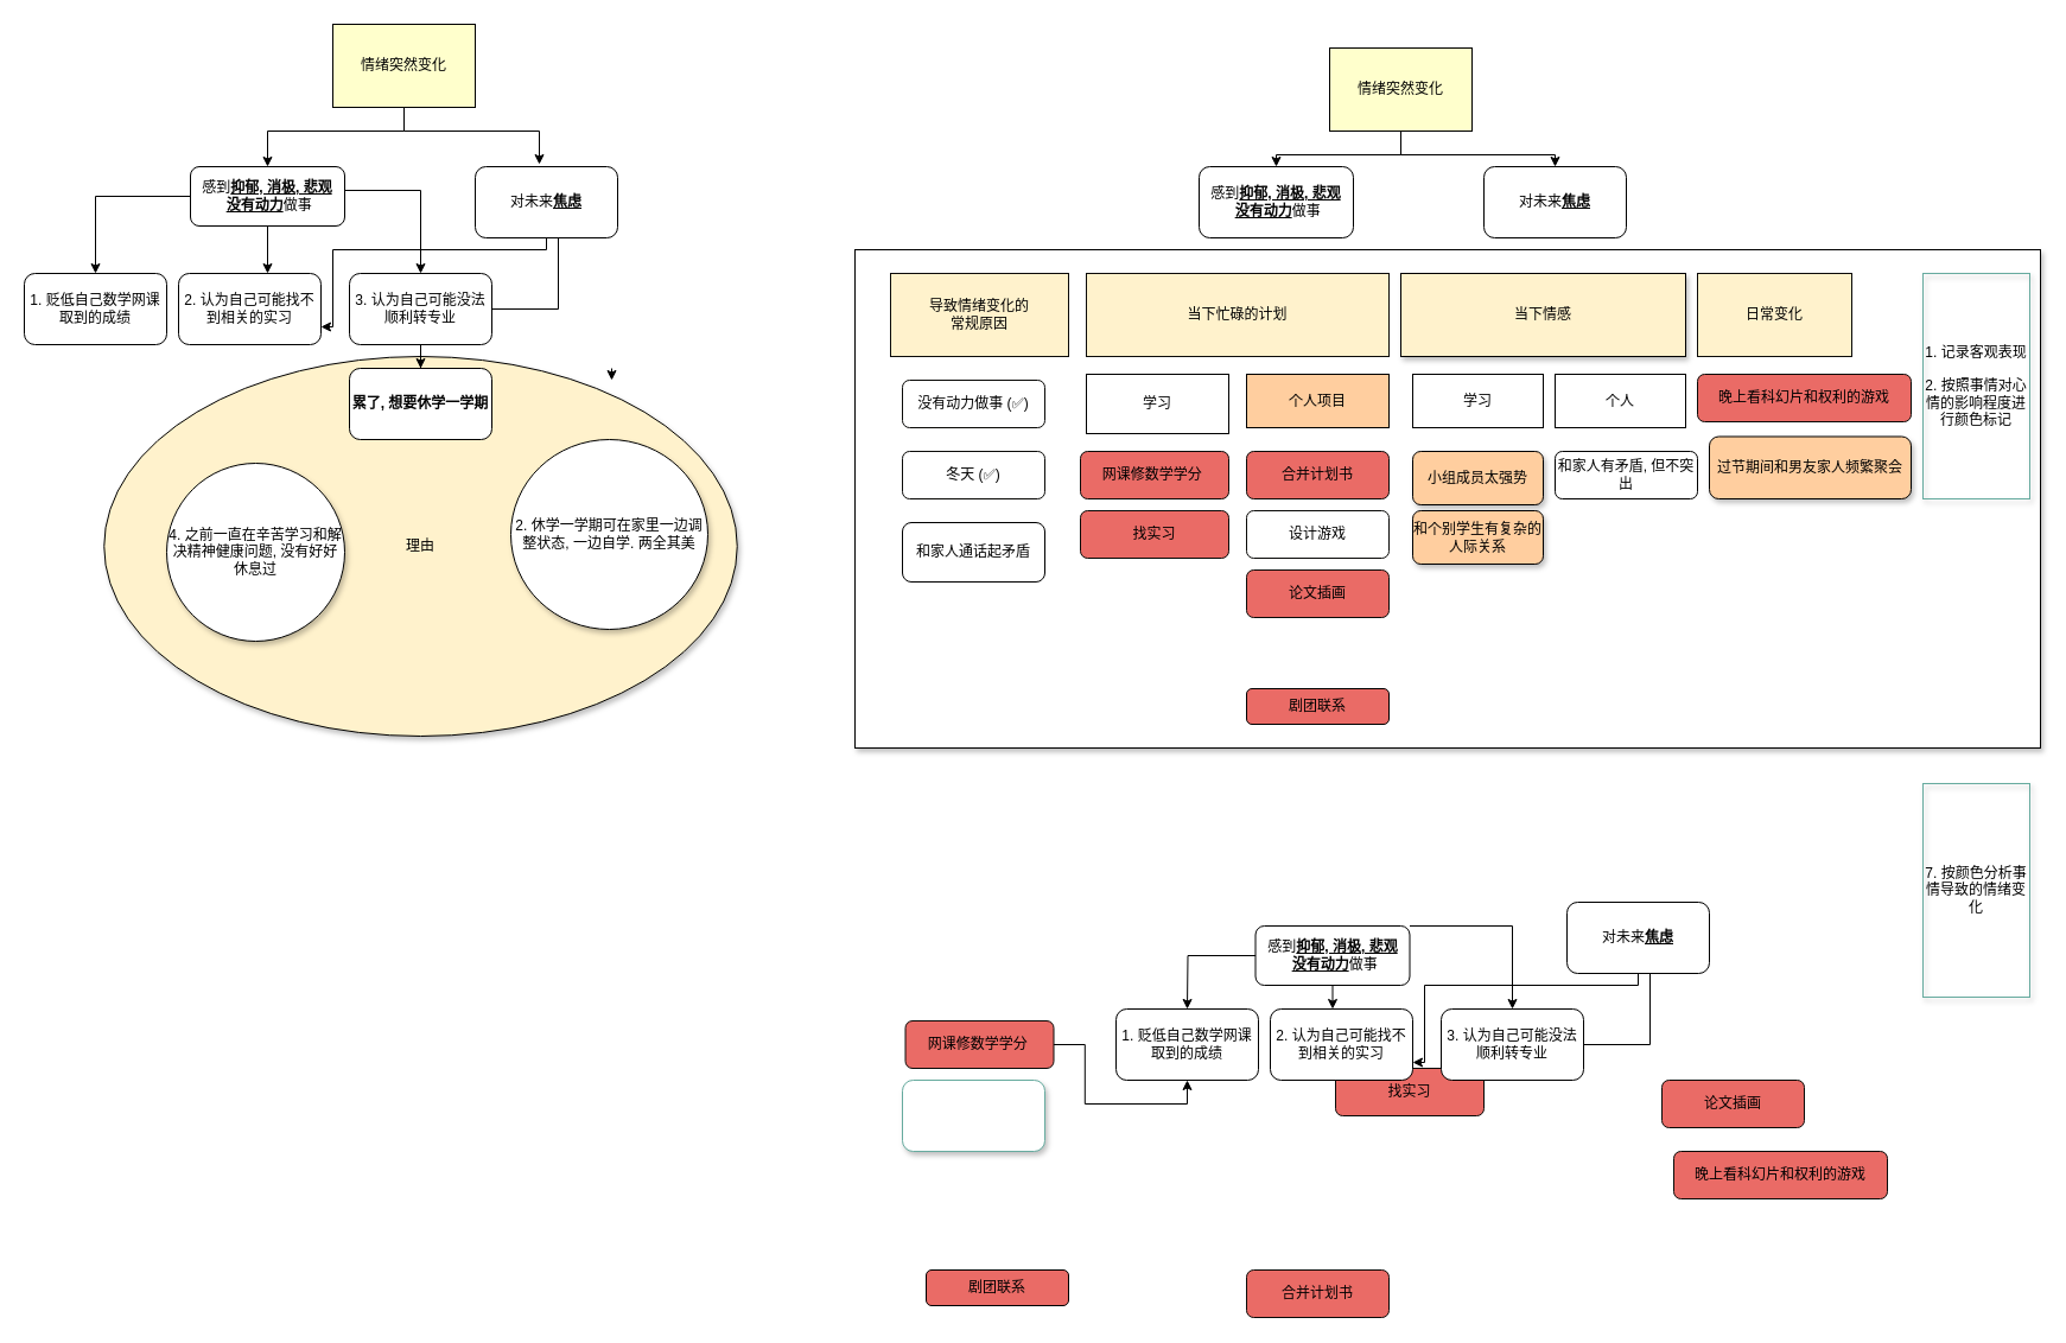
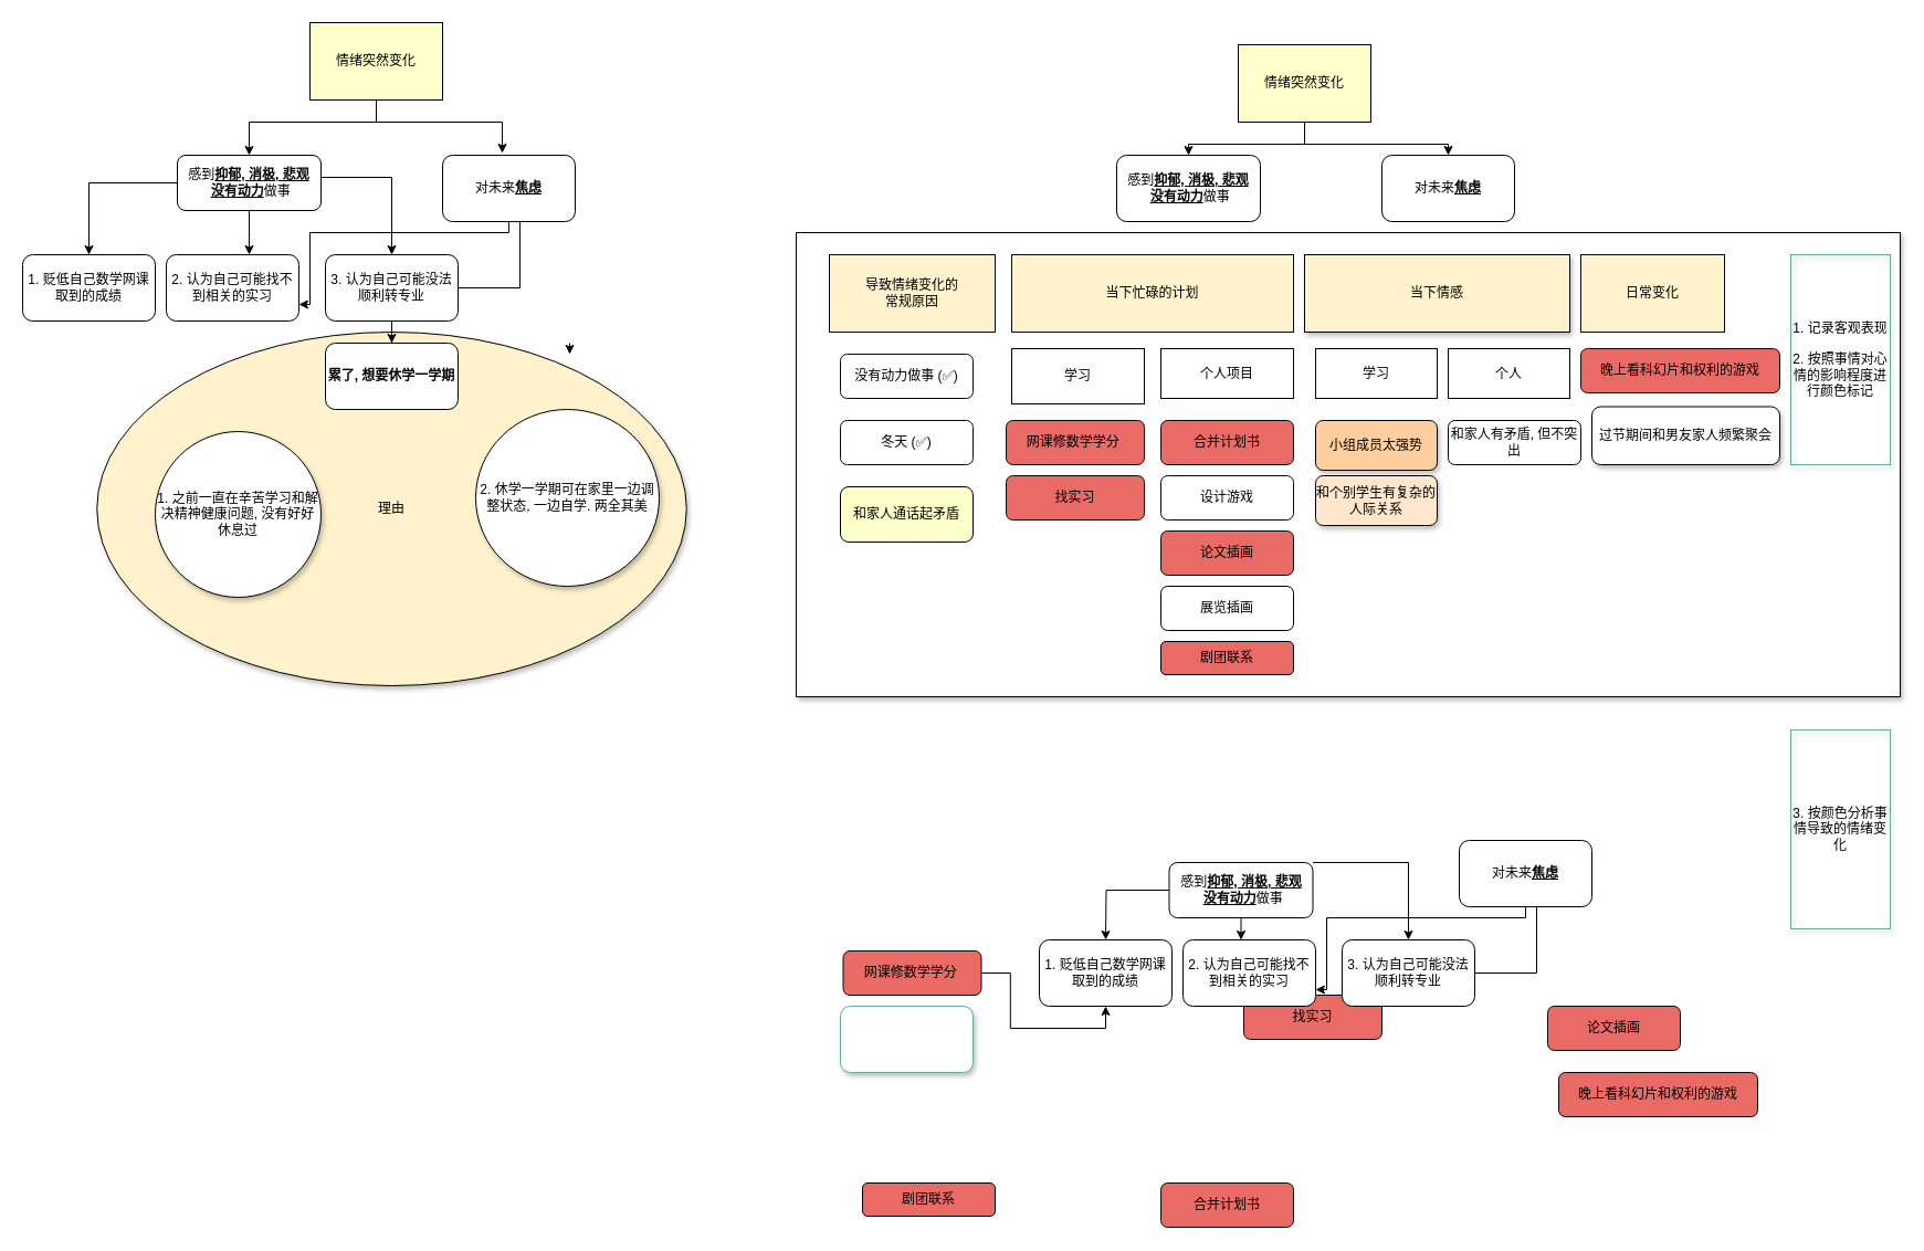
  <mxCell id="0" />
  <mxCell id="1" parent="0" />
  <mxCell id="2" value="" style="rounded=0;whiteSpace=wrap;html=1;shadow=1;strokeColor=#000000;fillColor=#FFFFFF;" vertex="1" parent="1"><mxGeometry x="720" y="210" width="999" height="420" as="geometry" /></mxCell>
  <mxCell id="3" value="理由" style="ellipse;whiteSpace=wrap;html=1;shadow=1;strokeColor=#000000;fillColor=#FFF2CC;" vertex="1" parent="1"><mxGeometry x="87.25" y="300" width="533.5" height="320" as="geometry" /></mxCell>
  <mxCell id="4" style="edgeStyle=orthogonalEdgeStyle;rounded=0;orthogonalLoop=1;jettySize=auto;html=1;entryX=0.5;entryY=0;entryDx=0;entryDy=0;" edge="1" parent="1" source="6" target="10"><mxGeometry relative="1" as="geometry"><Array as="points"><mxPoint x="340" y="110" /><mxPoint x="225" y="110" /></Array></mxGeometry></mxCell>
  <mxCell id="5" style="edgeStyle=orthogonalEdgeStyle;rounded=0;orthogonalLoop=1;jettySize=auto;html=1;entryX=0.45;entryY=-0.033;entryDx=0;entryDy=0;entryPerimeter=0;" edge="1" parent="1" source="6" target="13"><mxGeometry relative="1" as="geometry"><Array as="points"><mxPoint x="340" y="110" /><mxPoint x="454" y="110" /></Array></mxGeometry></mxCell>
  <mxCell id="6" value="情绪突然变化" style="rounded=0;whiteSpace=wrap;html=1;fillColor=#FFFFCC;" vertex="1" parent="1"><mxGeometry x="280" y="20" width="120" height="70" as="geometry" /></mxCell>
  <mxCell id="7" style="edgeStyle=orthogonalEdgeStyle;rounded=0;orthogonalLoop=1;jettySize=auto;html=1;entryX=0.5;entryY=0;entryDx=0;entryDy=0;" edge="1" parent="1" source="10" target="43"><mxGeometry relative="1" as="geometry" /></mxCell>
  <mxCell id="8" value="" style="edgeStyle=orthogonalEdgeStyle;rounded=0;orthogonalLoop=1;jettySize=auto;html=1;" edge="1" parent="1" source="10" target="44"><mxGeometry relative="1" as="geometry"><Array as="points"><mxPoint x="225" y="230" /><mxPoint x="225" y="230" /></Array></mxGeometry></mxCell>
  <mxCell id="9" style="edgeStyle=orthogonalEdgeStyle;rounded=0;orthogonalLoop=1;jettySize=auto;html=1;" edge="1" parent="1" source="10" target="46"><mxGeometry relative="1" as="geometry"><Array as="points"><mxPoint x="354" y="160" /></Array></mxGeometry></mxCell>
  <mxCell id="10" value="感到&lt;b&gt;&lt;u&gt;抑郁, 消极, 悲观&lt;/u&gt;&lt;/b&gt;&lt;br&gt;&amp;nbsp;&lt;b&gt;&lt;u&gt;没有动力&lt;/u&gt;&lt;/b&gt;做事" style="rounded=1;whiteSpace=wrap;html=1;" vertex="1" parent="1"><mxGeometry x="160" y="140" width="130" height="50" as="geometry" /></mxCell>
  <mxCell id="11" style="edgeStyle=orthogonalEdgeStyle;rounded=0;orthogonalLoop=1;jettySize=auto;html=1;entryX=0.5;entryY=0;entryDx=0;entryDy=0;" edge="1" parent="1" source="13" target="46"><mxGeometry relative="1" as="geometry"><Array as="points"><mxPoint x="470" y="260" /><mxPoint x="354" y="260" /></Array></mxGeometry></mxCell>
  <mxCell id="12" style="edgeStyle=orthogonalEdgeStyle;rounded=0;orthogonalLoop=1;jettySize=auto;html=1;entryX=1;entryY=0.75;entryDx=0;entryDy=0;" edge="1" parent="1" source="13" target="44"><mxGeometry relative="1" as="geometry"><Array as="points"><mxPoint x="460" y="210" /><mxPoint x="280" y="210" /><mxPoint x="280" y="275" /></Array></mxGeometry></mxCell>
  <mxCell id="13" value="对未来&lt;b&gt;&lt;u&gt;焦虑&lt;/u&gt;&lt;/b&gt;" style="rounded=1;whiteSpace=wrap;html=1;" vertex="1" parent="1"><mxGeometry x="400" y="140" width="120" height="60" as="geometry" /></mxCell>
  <mxCell id="14" value="&lt;b&gt;累了, 想要休学一学期&lt;/b&gt;" style="rounded=1;whiteSpace=wrap;html=1;" vertex="1" parent="1"><mxGeometry x="294" y="310" width="120" height="60" as="geometry" /></mxCell>
  <mxCell id="15" style="edgeStyle=orthogonalEdgeStyle;rounded=0;orthogonalLoop=1;jettySize=auto;html=1;" edge="1" parent="1" source="17" target="18"><mxGeometry relative="1" as="geometry"><Array as="points"><mxPoint x="1180" y="130" /><mxPoint x="1075" y="130" /></Array></mxGeometry></mxCell>
  <mxCell id="16" style="edgeStyle=orthogonalEdgeStyle;rounded=0;orthogonalLoop=1;jettySize=auto;html=1;" edge="1" parent="1" source="17"><mxGeometry relative="1" as="geometry"><mxPoint x="1310" y="140" as="targetPoint" /><Array as="points"><mxPoint x="1180" y="130" /><mxPoint x="1310" y="130" /></Array></mxGeometry></mxCell>
  <mxCell id="17" value="情绪突然变化" style="rounded=0;whiteSpace=wrap;html=1;fillColor=#FFFFCC;" vertex="1" parent="1"><mxGeometry x="1120" y="40" width="120" height="70" as="geometry" /></mxCell>
  <mxCell id="18" value="感到&lt;b&gt;&lt;u&gt;抑郁, 消极, 悲观&lt;/u&gt;&lt;/b&gt;&lt;br&gt;&amp;nbsp;&lt;b&gt;&lt;u&gt;没有动力&lt;/u&gt;&lt;/b&gt;做事" style="rounded=1;whiteSpace=wrap;html=1;" vertex="1" parent="1"><mxGeometry x="1010" y="140" width="130" height="60" as="geometry" /></mxCell>
  <mxCell id="19" value="对未来&lt;b&gt;&lt;u&gt;焦虑&lt;/u&gt;&lt;/b&gt;" style="rounded=1;whiteSpace=wrap;html=1;" vertex="1" parent="1"><mxGeometry x="1250" y="140" width="120" height="60" as="geometry" /></mxCell>
  <mxCell id="20" value="导致情绪变化的&lt;br&gt;常规原因" style="rounded=0;whiteSpace=wrap;html=1;strokeColor=#0A0A08;fillColor=#FFF2CC;" vertex="1" parent="1"><mxGeometry x="750" y="230" width="150" height="70" as="geometry" /></mxCell>
  <mxCell id="21" value="没有动力做事 (✅)" style="rounded=1;whiteSpace=wrap;html=1;strokeColor=#0A0A08;fillColor=#FFFFFF;" vertex="1" parent="1"><mxGeometry x="760" y="320" width="120" height="40" as="geometry" /></mxCell>
  <mxCell id="22" value="冬天 (✅)" style="rounded=1;whiteSpace=wrap;html=1;strokeColor=#0A0A08;fillColor=#FFFFFF;" vertex="1" parent="1"><mxGeometry x="760" y="380" width="120" height="40" as="geometry" /></mxCell>
  <mxCell id="23" value="当下忙碌的计划" style="rounded=0;whiteSpace=wrap;html=1;strokeColor=#0A0A08;fillColor=#FFF2CC;" vertex="1" parent="1"><mxGeometry x="915" y="230" width="255" height="70" as="geometry" /></mxCell>
- <mxCell id="24" value="和家人通话起矛盾" style="rounded=1;whiteSpace=wrap;html=1;strokeColor=#000000;fillColor=#FFFFFF;" vertex="1" parent="1"><mxGeometry x="760" y="440" width="120" height="50" as="geometry" /></mxCell>
+ <mxCell id="24" value="和家人通话起矛盾" style="rounded=1;whiteSpace=wrap;html=1;strokeColor=#000000;fillColor=#ffffcc;" vertex="1" parent="1"><mxGeometry x="760" y="440" width="120" height="50" as="geometry" /></mxCell>
  <mxCell id="25" value="网课修数学学分&amp;nbsp;" style="rounded=1;whiteSpace=wrap;html=1;strokeColor=#0A0A08;fillColor=#EA6B66;" vertex="1" parent="1"><mxGeometry x="910" y="380" width="125" height="40" as="geometry" /></mxCell>
  <mxCell id="26" value="合并计划书" style="rounded=1;whiteSpace=wrap;html=1;strokeColor=#0A0A08;fillColor=#EA6B66;" vertex="1" parent="1"><mxGeometry x="1050" y="380" width="120" height="40" as="geometry" /></mxCell>
  <mxCell id="27" value="设计游戏" style="rounded=1;whiteSpace=wrap;html=1;strokeColor=#0A0A08;fillColor=#FFFFFF;" vertex="1" parent="1"><mxGeometry x="1050" y="430" width="120" height="40" as="geometry" /></mxCell>
  <mxCell id="28" value="找实习" style="rounded=1;whiteSpace=wrap;html=1;strokeColor=#0A0A08;fillColor=#EA6B66;" vertex="1" parent="1"><mxGeometry x="910" y="430" width="125" height="40" as="geometry" /></mxCell>
  <mxCell id="29" value="论文插画" style="rounded=1;whiteSpace=wrap;html=1;strokeColor=#0A0A08;fillColor=#EA6B66;" vertex="1" parent="1"><mxGeometry x="1050" y="480" width="120" height="40" as="geometry" /></mxCell>
+ <mxCell id="30" value="展览插画" style="rounded=1;whiteSpace=wrap;html=1;strokeColor=#000000;fillColor=#FFFFFF;" vertex="1" parent="1"><mxGeometry x="1050" y="530" width="120" height="40" as="geometry" /></mxCell>
  <mxCell id="31" value="剧团联系" style="rounded=1;whiteSpace=wrap;html=1;strokeColor=#000000;fillColor=#EA6B66;" vertex="1" parent="1"><mxGeometry x="1050" y="580" width="120" height="30" as="geometry" /></mxCell>
  <mxCell id="32" value="学习" style="rounded=0;whiteSpace=wrap;html=1;strokeColor=#000000;fillColor=#FFFFFF;" vertex="1" parent="1"><mxGeometry x="915" y="315" width="120" height="50" as="geometry" /></mxCell>
- <mxCell id="33" value="个人项目" style="rounded=0;whiteSpace=wrap;html=1;strokeColor=#000000;fillColor=#ffce9f;" vertex="1" parent="1"><mxGeometry x="1050" y="315" width="120" height="45" as="geometry" /></mxCell>
+ <mxCell id="33" value="个人项目" style="rounded=0;whiteSpace=wrap;html=1;strokeColor=#000000;fillColor=#FFFFFF;" vertex="1" parent="1"><mxGeometry x="1050" y="315" width="120" height="45" as="geometry" /></mxCell>
  <mxCell id="34" value="当下情感" style="rounded=0;whiteSpace=wrap;html=1;shadow=1;strokeColor=#000000;fillColor=#FFF2CC;" vertex="1" parent="1"><mxGeometry x="1180" y="230" width="240" height="70" as="geometry" /></mxCell>
  <mxCell id="35" value="小组成员太强势" style="rounded=1;whiteSpace=wrap;html=1;shadow=1;strokeColor=#000000;fillColor=#FFCE9F;" vertex="1" parent="1"><mxGeometry x="1190" y="380" width="110" height="45" as="geometry" /></mxCell>
  <mxCell id="36" value="学习" style="rounded=0;whiteSpace=wrap;html=1;strokeColor=#000000;fillColor=#FFFFFF;" vertex="1" parent="1"><mxGeometry x="1190" y="315" width="110" height="45" as="geometry" /></mxCell>
  <mxCell id="37" value="个人" style="rounded=0;whiteSpace=wrap;html=1;strokeColor=#000000;fillColor=#FFFFFF;" vertex="1" parent="1"><mxGeometry x="1310" y="315" width="110" height="45" as="geometry" /></mxCell>
- <mxCell id="38" value="过节期间和男友家人频繁聚会" style="rounded=1;whiteSpace=wrap;html=1;shadow=1;strokeColor=#000000;fillColor=#FFCE9F;" vertex="1" parent="1"><mxGeometry x="1440" y="367.5" width="170" height="52.5" as="geometry" /></mxCell>
- <mxCell id="39" value="和个别学生有复杂的人际关系" style="rounded=1;whiteSpace=wrap;html=1;shadow=1;strokeColor=#000000;fillColor=#FFCE9F;" vertex="1" parent="1"><mxGeometry x="1190" y="430" width="110" height="45" as="geometry" /></mxCell>
+ <mxCell id="38" value="过节期间和男友家人频繁聚会" style="rounded=1;whiteSpace=wrap;html=1;shadow=1;strokeColor=#000000;fillColor=#ffffff;" vertex="1" parent="1"><mxGeometry x="1440" y="367.5" width="170" height="52.5" as="geometry" /></mxCell>
+ <mxCell id="39" value="和个别学生有复杂的人际关系" style="rounded=1;whiteSpace=wrap;html=1;shadow=1;strokeColor=#000000;fillColor=#ffe6cc;" vertex="1" parent="1"><mxGeometry x="1190" y="430" width="110" height="45" as="geometry" /></mxCell>
  <mxCell id="40" value="日常变化" style="rounded=0;whiteSpace=wrap;html=1;strokeColor=#0A0A08;fillColor=#FFF2CC;" vertex="1" parent="1"><mxGeometry x="1430" y="230" width="130" height="70" as="geometry" /></mxCell>
  <mxCell id="41" value="和家人有矛盾, 但不突出" style="rounded=1;whiteSpace=wrap;html=1;strokeColor=#000000;fillColor=#FFFFFF;" vertex="1" parent="1"><mxGeometry x="1310" y="380" width="120" height="40" as="geometry" /></mxCell>
  <mxCell id="42" value="晚上看科幻片和权利的游戏" style="rounded=1;whiteSpace=wrap;html=1;strokeColor=#0A0A08;fillColor=#EA6B66;" vertex="1" parent="1"><mxGeometry x="1430" y="315" width="180" height="40" as="geometry" /></mxCell>
  <mxCell id="43" value="1. 贬低自己数学网课取到的成绩" style="rounded=1;whiteSpace=wrap;html=1;" vertex="1" parent="1"><mxGeometry x="20" y="230" width="120" height="60" as="geometry" /></mxCell>
  <mxCell id="44" value="2. 认为自己可能找不到相关的实习" style="rounded=1;whiteSpace=wrap;html=1;" vertex="1" parent="1"><mxGeometry x="150" y="230" width="120" height="60" as="geometry" /></mxCell>
  <mxCell id="45" style="edgeStyle=orthogonalEdgeStyle;rounded=0;orthogonalLoop=1;jettySize=auto;html=1;entryX=0.5;entryY=0;entryDx=0;entryDy=0;" edge="1" parent="1" source="46" target="14"><mxGeometry relative="1" as="geometry" /></mxCell>
  <mxCell id="46" value="3. 认为自己可能没法顺利转专业" style="rounded=1;whiteSpace=wrap;html=1;" vertex="1" parent="1"><mxGeometry x="294" y="230" width="120" height="60" as="geometry" /></mxCell>
  <mxCell id="47" style="edgeStyle=orthogonalEdgeStyle;rounded=0;orthogonalLoop=1;jettySize=auto;html=1;" edge="1" parent="1"><mxGeometry relative="1" as="geometry"><mxPoint x="515" y="320" as="targetPoint" /><mxPoint x="515" y="310" as="sourcePoint" /></mxGeometry></mxCell>
- <mxCell id="48" value="4. 之前一直在辛苦学习和解决精神健康问题, 没有好好休息过" style="ellipse;whiteSpace=wrap;html=1;shadow=1;strokeColor=#000000;fillColor=#FFFFFF;" vertex="1" parent="1"><mxGeometry x="140" y="390" width="150" height="150" as="geometry" /></mxCell>
+ <mxCell id="48" value="1. 之前一直在辛苦学习和解决精神健康问题, 没有好好休息过" style="ellipse;whiteSpace=wrap;html=1;shadow=1;strokeColor=#000000;fillColor=#FFFFFF;" vertex="1" parent="1"><mxGeometry x="140" y="390" width="150" height="150" as="geometry" /></mxCell>
  <mxCell id="49" value="2. 休学一学期可在家里一边调整状态, 一边自学. 两全其美" style="ellipse;whiteSpace=wrap;html=1;shadow=1;strokeColor=#000000;fillColor=#FFFFFF;" vertex="1" parent="1"><mxGeometry x="430" y="370" width="166" height="160" as="geometry" /></mxCell>
  <mxCell id="50" value="1. 记录客观表现&lt;br&gt;&lt;br&gt;2. 按照事情对心情的影响程度进行颜色标记" style="text;html=1;strokeColor=#67AB9F;fillColor=none;align=center;verticalAlign=middle;whiteSpace=wrap;rounded=0;shadow=1;" vertex="1" parent="1"><mxGeometry x="1620" y="230" width="90" height="190" as="geometry" /></mxCell>
- <mxCell id="51" value="7. 按颜色分析事情导致的情绪变化" style="text;html=1;strokeColor=#67AB9F;fillColor=none;align=center;verticalAlign=middle;whiteSpace=wrap;rounded=0;shadow=1;" vertex="1" parent="1"><mxGeometry x="1620" y="660" width="90" height="180" as="geometry" /></mxCell>
+ <mxCell id="51" value="3. 按颜色分析事情导致的情绪变化" style="text;html=1;strokeColor=#67AB9F;fillColor=none;align=center;verticalAlign=middle;whiteSpace=wrap;rounded=0;shadow=1;" vertex="1" parent="1"><mxGeometry x="1620" y="660" width="90" height="180" as="geometry" /></mxCell>
  <mxCell id="52" style="edgeStyle=orthogonalEdgeStyle;rounded=0;orthogonalLoop=1;jettySize=auto;html=1;entryX=0.5;entryY=1;entryDx=0;entryDy=0;" edge="1" parent="1" source="53" target="68"><mxGeometry relative="1" as="geometry" /></mxCell>
  <mxCell id="53" value="网课修数学学分&amp;nbsp;" style="rounded=1;whiteSpace=wrap;html=1;strokeColor=#0A0A08;fillColor=#EA6B66;" vertex="1" parent="1"><mxGeometry x="762.5" y="860" width="125" height="40" as="geometry" /></mxCell>
  <mxCell id="54" value="合并计划书" style="rounded=1;whiteSpace=wrap;html=1;strokeColor=#0A0A08;fillColor=#EA6B66;" vertex="1" parent="1"><mxGeometry x="1050" y="1070" width="120" height="40" as="geometry" /></mxCell>
  <mxCell id="55" value="找实习" style="rounded=1;whiteSpace=wrap;html=1;strokeColor=#0A0A08;fillColor=#EA6B66;" vertex="1" parent="1"><mxGeometry x="1125" y="900" width="125" height="40" as="geometry" /></mxCell>
  <mxCell id="56" value="论文插画" style="rounded=1;whiteSpace=wrap;html=1;strokeColor=#0A0A08;fillColor=#EA6B66;" vertex="1" parent="1"><mxGeometry x="1400" y="910" width="120" height="40" as="geometry" /></mxCell>
  <mxCell id="57" value="剧团联系" style="rounded=1;whiteSpace=wrap;html=1;strokeColor=#000000;fillColor=#EA6B66;" vertex="1" parent="1"><mxGeometry x="780" y="1070" width="120" height="30" as="geometry" /></mxCell>
  <mxCell id="58" value="晚上看科幻片和权利的游戏" style="rounded=1;whiteSpace=wrap;html=1;strokeColor=#0A0A08;fillColor=#EA6B66;" vertex="1" parent="1"><mxGeometry x="1410" y="970" width="180" height="40" as="geometry" /></mxCell>
  <mxCell id="59" style="edgeStyle=orthogonalEdgeStyle;rounded=0;orthogonalLoop=1;jettySize=auto;html=1;entryX=0.5;entryY=0;entryDx=0;entryDy=0;" edge="1" parent="1" source="62"><mxGeometry relative="1" as="geometry"><mxPoint x="1000" y="850" as="targetPoint" /></mxGeometry></mxCell>
  <mxCell id="60" value="" style="edgeStyle=orthogonalEdgeStyle;rounded=0;orthogonalLoop=1;jettySize=auto;html=1;" edge="1" parent="1" source="62" target="66"><mxGeometry relative="1" as="geometry"><Array as="points"><mxPoint x="1145" y="850" /><mxPoint x="1145" y="850" /></Array></mxGeometry></mxCell>
  <mxCell id="61" style="edgeStyle=orthogonalEdgeStyle;rounded=0;orthogonalLoop=1;jettySize=auto;html=1;" edge="1" parent="1" source="62" target="67"><mxGeometry relative="1" as="geometry"><Array as="points"><mxPoint x="1274" y="780" /></Array></mxGeometry></mxCell>
  <mxCell id="62" value="感到&lt;b&gt;&lt;u&gt;抑郁, 消极, 悲观&lt;/u&gt;&lt;/b&gt;&lt;br&gt;&amp;nbsp;&lt;b&gt;&lt;u&gt;没有动力&lt;/u&gt;&lt;/b&gt;做事" style="rounded=1;whiteSpace=wrap;html=1;" vertex="1" parent="1"><mxGeometry x="1057.5" y="780" width="130" height="50" as="geometry" /></mxCell>
  <mxCell id="63" style="edgeStyle=orthogonalEdgeStyle;rounded=0;orthogonalLoop=1;jettySize=auto;html=1;entryX=0.5;entryY=0;entryDx=0;entryDy=0;" edge="1" parent="1" source="65" target="67"><mxGeometry relative="1" as="geometry"><Array as="points"><mxPoint x="1390" y="880" /><mxPoint x="1274" y="880" /></Array></mxGeometry></mxCell>
  <mxCell id="64" style="edgeStyle=orthogonalEdgeStyle;rounded=0;orthogonalLoop=1;jettySize=auto;html=1;entryX=1;entryY=0.75;entryDx=0;entryDy=0;" edge="1" parent="1" source="65" target="66"><mxGeometry relative="1" as="geometry"><Array as="points"><mxPoint x="1380" y="830" /><mxPoint x="1200" y="830" /><mxPoint x="1200" y="895" /></Array></mxGeometry></mxCell>
  <mxCell id="65" value="对未来&lt;b&gt;&lt;u&gt;焦虑&lt;/u&gt;&lt;/b&gt;" style="rounded=1;whiteSpace=wrap;html=1;" vertex="1" parent="1"><mxGeometry x="1320" y="760" width="120" height="60" as="geometry" /></mxCell>
  <mxCell id="66" value="2. 认为自己可能找不到相关的实习" style="rounded=1;whiteSpace=wrap;html=1;" vertex="1" parent="1"><mxGeometry x="1070" y="850" width="120" height="60" as="geometry" /></mxCell>
  <mxCell id="67" value="3. 认为自己可能没法顺利转专业" style="rounded=1;whiteSpace=wrap;html=1;" vertex="1" parent="1"><mxGeometry x="1214" y="850" width="120" height="60" as="geometry" /></mxCell>
  <mxCell id="68" value="1. 贬低自己数学网课取到的成绩" style="rounded=1;whiteSpace=wrap;html=1;" vertex="1" parent="1"><mxGeometry x="940" y="850" width="120" height="60" as="geometry" /></mxCell>
  <mxCell id="69" value="" style="rounded=1;whiteSpace=wrap;html=1;shadow=1;strokeColor=#67AB9F;fillColor=#FFFFFF;" vertex="1" parent="1"><mxGeometry x="760" y="910" width="120" height="60" as="geometry" /></mxCell>
